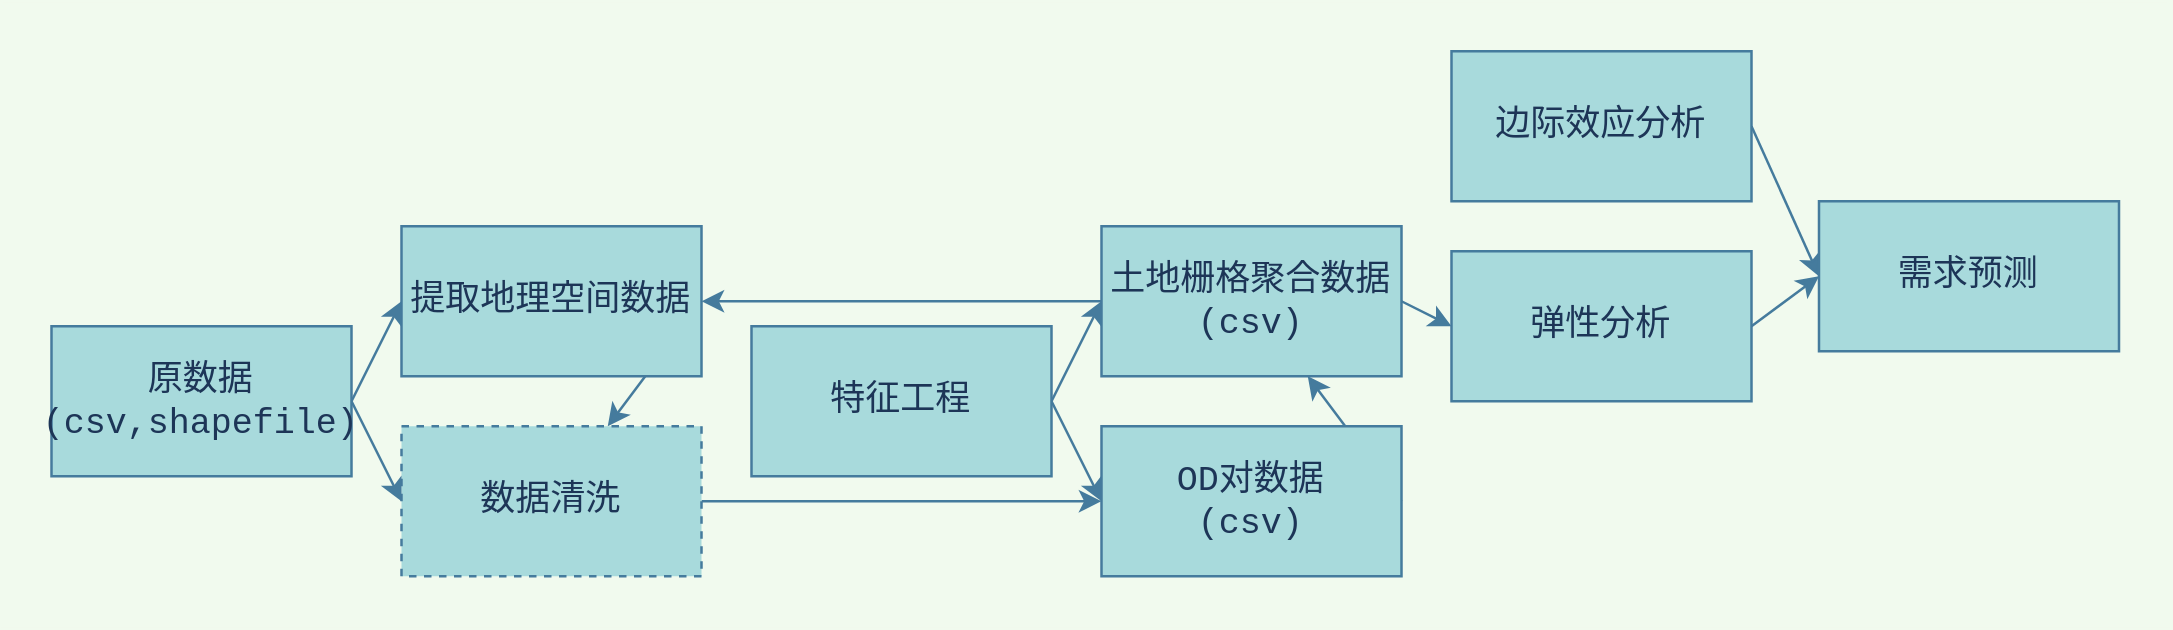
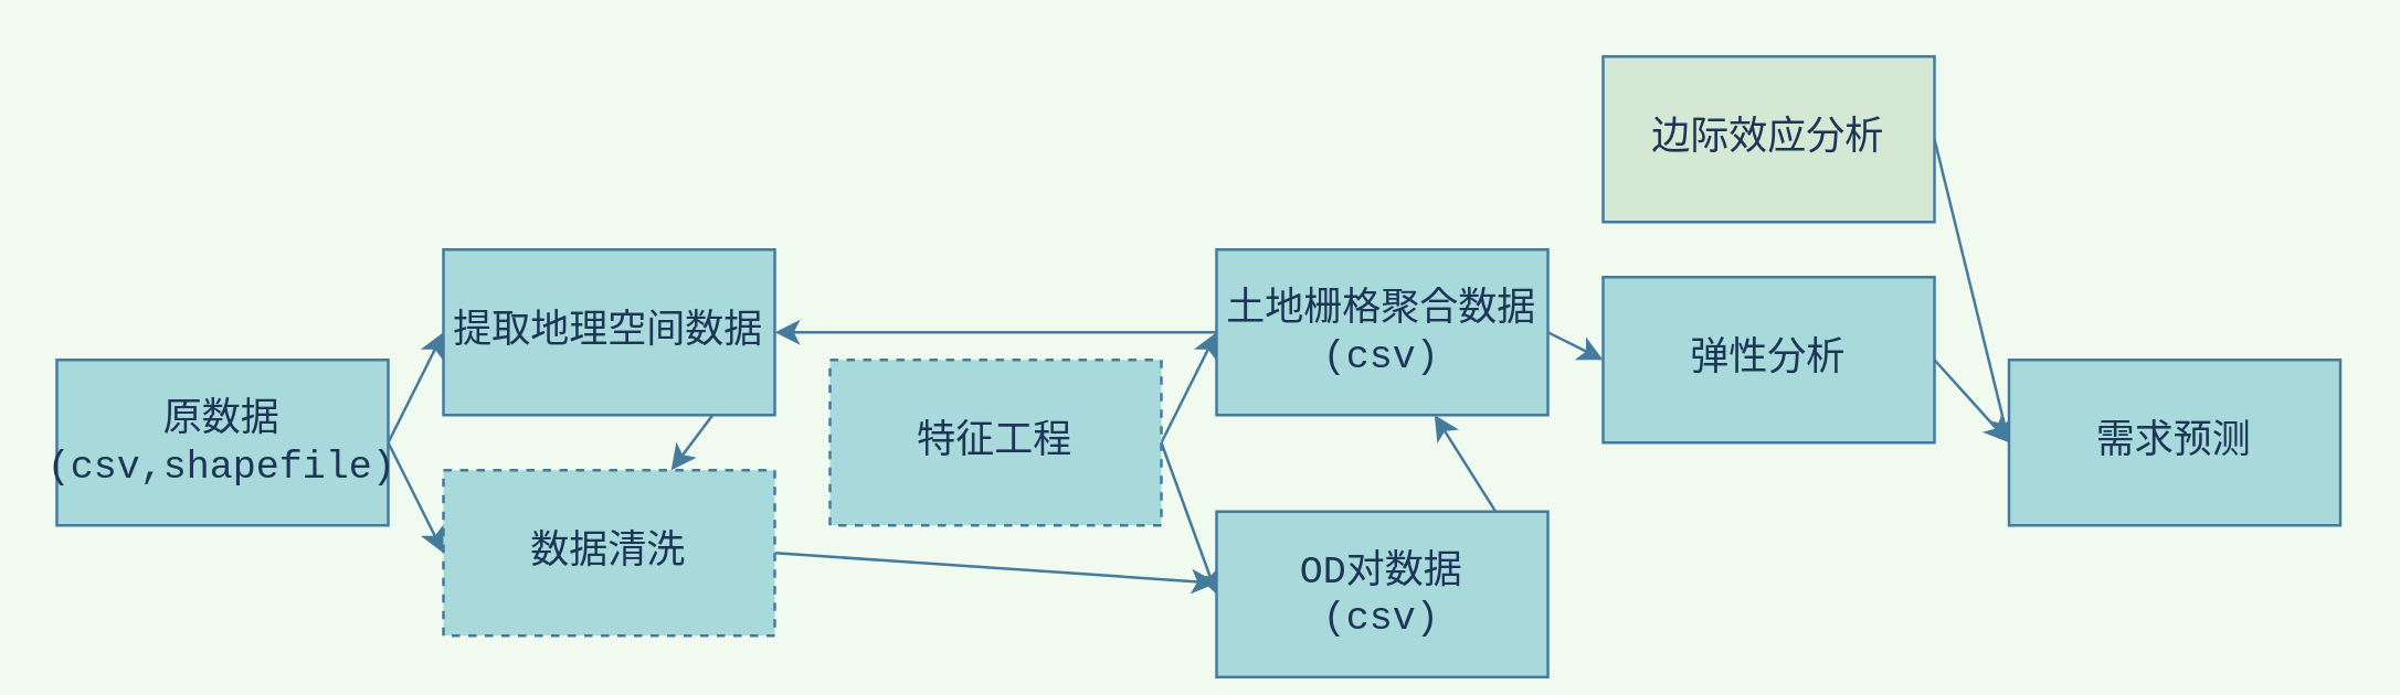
  <mxCell id="0" />
  <mxCell id="1" parent="0" />
  <mxCell id="2" style="edgeStyle=none;orthogonalLoop=1;jettySize=auto;html=1;exitX=1;exitY=0.5;exitDx=0;exitDy=0;fontSize=14;fillColor=#A8DADC;strokeColor=#457B9D;strokeWidth=1;shadow=0;fontFamily=Courier New;metaEdit=0;backgroundOutline=0;fixDash=0;comic=0;fontColor=#1D3557;labelBackgroundColor=#F1FAEE;" edge="1" parent="1" source="3" target="5"><mxGeometry relative="1" as="geometry" /></mxCell>
  <mxCell id="3" value="提取地理空间数据" style="whiteSpace=wrap;html=1;fontSize=14;fillColor=#A8DADC;strokeColor=#457B9D;strokeWidth=1;shadow=0;fontFamily=Courier New;metaEdit=0;backgroundOutline=0;fixDash=0;comic=0;fontColor=#1D3557;" vertex="1" parent="1"><mxGeometry x="160" y="90" width="120" height="60" as="geometry" /></mxCell>
  <mxCell id="4" style="edgeStyle=none;orthogonalLoop=1;jettySize=auto;html=1;exitX=1;exitY=0.5;exitDx=0;exitDy=0;fontSize=14;fillColor=#A8DADC;strokeColor=#457B9D;strokeWidth=1;shadow=0;fontFamily=Courier New;metaEdit=0;backgroundOutline=0;fixDash=0;comic=0;fontColor=#1D3557;labelBackgroundColor=#F1FAEE;" edge="1" parent="1" source="5" target="16"><mxGeometry relative="1" as="geometry" /></mxCell>
  <mxCell id="5" value="数据清洗" style="whiteSpace=wrap;html=1;fontSize=14;fillColor=#A8DADC;strokeColor=#457B9D;strokeWidth=1;shadow=0;fontFamily=Courier New;metaEdit=0;backgroundOutline=0;fixDash=0;comic=0;fontColor=#1D3557;dashed=1;" vertex="1" parent="1"><mxGeometry x="160" y="170" width="120" height="60" as="geometry" /></mxCell>
  <mxCell id="6" style="edgeStyle=none;orthogonalLoop=1;jettySize=auto;html=1;exitX=1;exitY=0.5;exitDx=0;exitDy=0;entryX=0;entryY=0.5;entryDx=0;entryDy=0;fontSize=14;fillColor=#A8DADC;strokeColor=#457B9D;strokeWidth=1;shadow=0;fontFamily=Courier New;metaEdit=0;backgroundOutline=0;fixDash=0;comic=0;fontColor=#1D3557;labelBackgroundColor=#F1FAEE;" edge="1" parent="1" source="8" target="14"><mxGeometry relative="1" as="geometry" /></mxCell>
  <mxCell id="7" style="edgeStyle=none;orthogonalLoop=1;jettySize=auto;html=1;exitX=1;exitY=0.5;exitDx=0;exitDy=0;entryX=0;entryY=0.5;entryDx=0;entryDy=0;fontSize=14;fillColor=#A8DADC;strokeColor=#457B9D;strokeWidth=1;shadow=0;fontFamily=Courier New;metaEdit=0;backgroundOutline=0;fixDash=0;comic=0;fontColor=#1D3557;labelBackgroundColor=#F1FAEE;" edge="1" parent="1" source="8" target="16"><mxGeometry relative="1" as="geometry" /></mxCell>
- <mxCell id="8" value="特征工程" style="whiteSpace=wrap;html=1;fontSize=14;fillColor=#A8DADC;strokeColor=#457B9D;strokeWidth=1;shadow=0;fontFamily=Courier New;metaEdit=0;backgroundOutline=0;fixDash=0;comic=0;fontColor=#1D3557;" vertex="1" parent="1"><mxGeometry x="300" y="130" width="120" height="60" as="geometry" /></mxCell>
+ <mxCell id="8" value="特征工程" style="whiteSpace=wrap;html=1;fontSize=14;fillColor=#A8DADC;strokeColor=#457B9D;strokeWidth=1;shadow=0;fontFamily=Courier New;metaEdit=0;backgroundOutline=0;fixDash=0;comic=0;fontColor=#1D3557;dashed=1;" vertex="1" parent="1"><mxGeometry x="300" y="130" width="120" height="60" as="geometry" /></mxCell>
  <mxCell id="9" style="edgeStyle=none;orthogonalLoop=1;jettySize=auto;html=1;exitX=1;exitY=0.5;exitDx=0;exitDy=0;entryX=0;entryY=0.5;entryDx=0;entryDy=0;fontSize=14;fillColor=#A8DADC;strokeColor=#457B9D;strokeWidth=1;shadow=0;fontFamily=Courier New;metaEdit=0;backgroundOutline=0;fixDash=0;comic=0;fontColor=#1D3557;labelBackgroundColor=#F1FAEE;" edge="1" parent="1" source="11" target="3"><mxGeometry relative="1" as="geometry" /></mxCell>
  <mxCell id="10" style="edgeStyle=none;orthogonalLoop=1;jettySize=auto;html=1;exitX=1;exitY=0.5;exitDx=0;exitDy=0;entryX=0;entryY=0.5;entryDx=0;entryDy=0;fontSize=14;fillColor=#A8DADC;strokeColor=#457B9D;strokeWidth=1;shadow=0;fontFamily=Courier New;metaEdit=0;backgroundOutline=0;fixDash=0;comic=0;fontColor=#1D3557;labelBackgroundColor=#F1FAEE;" edge="1" parent="1" source="11" target="5"><mxGeometry relative="1" as="geometry" /></mxCell>
  <mxCell id="11" value="原数据&lt;br style=&quot;font-size: 14px;&quot;&gt;(csv,shapefile)" style="whiteSpace=wrap;html=1;fontSize=14;fillColor=#A8DADC;strokeColor=#457B9D;strokeWidth=1;shadow=0;fontFamily=Courier New;metaEdit=0;backgroundOutline=0;fixDash=0;comic=0;fontColor=#1D3557;" vertex="1" parent="1"><mxGeometry y="130" width="120" height="60" as="geometry" x="20" /></mxCell>
  <mxCell id="12" style="edgeStyle=none;orthogonalLoop=1;jettySize=auto;html=1;exitX=1;exitY=0.5;exitDx=0;exitDy=0;fontSize=14;fillColor=#A8DADC;strokeColor=#457B9D;strokeWidth=1;shadow=0;fontFamily=Courier New;metaEdit=0;backgroundOutline=0;fixDash=0;comic=0;fontColor=#1D3557;labelBackgroundColor=#F1FAEE;" edge="1" parent="1" source="14" target="3"><mxGeometry relative="1" as="geometry" /></mxCell>
  <mxCell id="13" style="edgeStyle=none;orthogonalLoop=1;jettySize=auto;html=1;exitX=1;exitY=0.5;exitDx=0;exitDy=0;entryX=0;entryY=0.5;entryDx=0;entryDy=0;fontSize=14;fillColor=#A8DADC;strokeColor=#457B9D;strokeWidth=1;shadow=0;fontFamily=Courier New;metaEdit=0;backgroundOutline=0;fixDash=0;comic=0;fontColor=#1D3557;labelBackgroundColor=#F1FAEE;" edge="1" parent="1" source="14" target="20"><mxGeometry relative="1" as="geometry" /></mxCell>
  <mxCell id="14" value="土地栅格聚合数据&lt;br style=&quot;font-size: 14px;&quot;&gt;(csv)" style="whiteSpace=wrap;html=1;fontSize=14;fillColor=#A8DADC;strokeColor=#457B9D;strokeWidth=1;shadow=0;fontFamily=Courier New;metaEdit=0;backgroundOutline=0;fixDash=0;comic=0;fontColor=#1D3557;" vertex="1" parent="1"><mxGeometry x="440" y="90" width="120" height="60" as="geometry" /></mxCell>
  <mxCell id="15" style="orthogonalLoop=1;jettySize=auto;html=1;exitX=1;exitY=0.5;exitDx=0;exitDy=0;fontSize=14;fillColor=#A8DADC;strokeColor=#457B9D;strokeWidth=1;shadow=0;fontFamily=Courier New;metaEdit=0;backgroundOutline=0;fixDash=0;comic=0;fontColor=#1D3557;labelBackgroundColor=#F1FAEE;" edge="1" parent="1" source="16" target="14"><mxGeometry relative="1" as="geometry"><mxPoint x="710" y="210" as="targetPoint" /></mxGeometry></mxCell>
- <mxCell id="16" value="OD对数据&lt;br style=&quot;font-size: 14px;&quot;&gt;(csv)" style="whiteSpace=wrap;html=1;fontSize=14;fillColor=#A8DADC;strokeColor=#457B9D;strokeWidth=1;shadow=0;fontFamily=Courier New;metaEdit=0;backgroundOutline=0;fixDash=0;comic=0;fontColor=#1D3557;" vertex="1" parent="1"><mxGeometry x="440" y="170" width="120" height="60" as="geometry" /></mxCell>
+ <mxCell id="16" value="OD对数据&lt;br style=&quot;font-size: 14px;&quot;&gt;(csv)" style="whiteSpace=wrap;html=1;fontSize=14;fillColor=#A8DADC;strokeColor=#457B9D;strokeWidth=1;shadow=0;fontFamily=Courier New;metaEdit=0;backgroundOutline=0;fixDash=0;comic=0;fontColor=#1D3557;" vertex="1" parent="1"><mxGeometry x="440" y="185" width="120" height="60" as="geometry" /></mxCell>
  <mxCell id="17" style="edgeStyle=none;orthogonalLoop=1;jettySize=auto;html=1;exitX=1;exitY=0.5;exitDx=0;exitDy=0;entryX=0;entryY=0.5;entryDx=0;entryDy=0;fontSize=14;fillColor=#A8DADC;strokeColor=#457B9D;strokeWidth=1;shadow=0;fontFamily=Courier New;metaEdit=0;backgroundOutline=0;fixDash=0;comic=0;fontColor=#1D3557;labelBackgroundColor=#F1FAEE;" edge="1" parent="1" source="18" target="21"><mxGeometry relative="1" as="geometry" /></mxCell>
- <mxCell id="18" value="边际效应分析" style="whiteSpace=wrap;html=1;fontSize=14;fillColor=#A8DADC;strokeColor=#457B9D;strokeWidth=1;shadow=0;fontFamily=Courier New;metaEdit=0;backgroundOutline=0;fixDash=0;comic=0;fontColor=#1D3557;" vertex="1" parent="1"><mxGeometry x="580" y="20" width="120" height="60" as="geometry" /></mxCell>
+ <mxCell id="18" value="边际效应分析" style="whiteSpace=wrap;html=1;fontSize=14;fillColor=#d5e8d4;strokeColor=#457B9D;strokeWidth=1;shadow=0;fontFamily=Courier New;metaEdit=0;backgroundOutline=0;fixDash=0;comic=0;fontColor=#1D3557;" vertex="1" parent="1"><mxGeometry x="580" y="20" width="120" height="60" as="geometry" /></mxCell>
  <mxCell id="19" style="edgeStyle=none;orthogonalLoop=1;jettySize=auto;html=1;exitX=1;exitY=0.5;exitDx=0;exitDy=0;entryX=0;entryY=0.5;entryDx=0;entryDy=0;fontSize=14;fillColor=#A8DADC;strokeColor=#457B9D;strokeWidth=1;shadow=0;fontFamily=Courier New;metaEdit=0;backgroundOutline=0;fixDash=0;comic=0;fontColor=#1D3557;labelBackgroundColor=#F1FAEE;" edge="1" parent="1" source="20" target="21"><mxGeometry relative="1" as="geometry" /></mxCell>
  <mxCell id="20" value="弹性分析" style="whiteSpace=wrap;html=1;fontSize=14;fillColor=#A8DADC;strokeColor=#457B9D;strokeWidth=1;shadow=0;fontFamily=Courier New;metaEdit=0;backgroundOutline=0;fixDash=0;comic=0;fontColor=#1D3557;" vertex="1" parent="1"><mxGeometry x="580" y="100" width="120" height="60" as="geometry" /></mxCell>
- <mxCell id="21" value="需求预测" style="whiteSpace=wrap;html=1;fontSize=14;fillColor=#A8DADC;strokeColor=#457B9D;strokeWidth=1;shadow=0;fontFamily=Courier New;metaEdit=0;backgroundOutline=0;fixDash=0;comic=0;fontColor=#1D3557;" vertex="1" parent="1"><mxGeometry x="727" y="80" width="120" height="60" as="geometry" /></mxCell>
+ <mxCell id="21" value="需求预测" style="whiteSpace=wrap;html=1;fontSize=14;fillColor=#A8DADC;strokeColor=#457B9D;strokeWidth=1;shadow=0;fontFamily=Courier New;metaEdit=0;backgroundOutline=0;fixDash=0;comic=0;fontColor=#1D3557;" vertex="1" parent="1"><mxGeometry x="727" y="130" width="120" height="60" as="geometry" /></mxCell>
